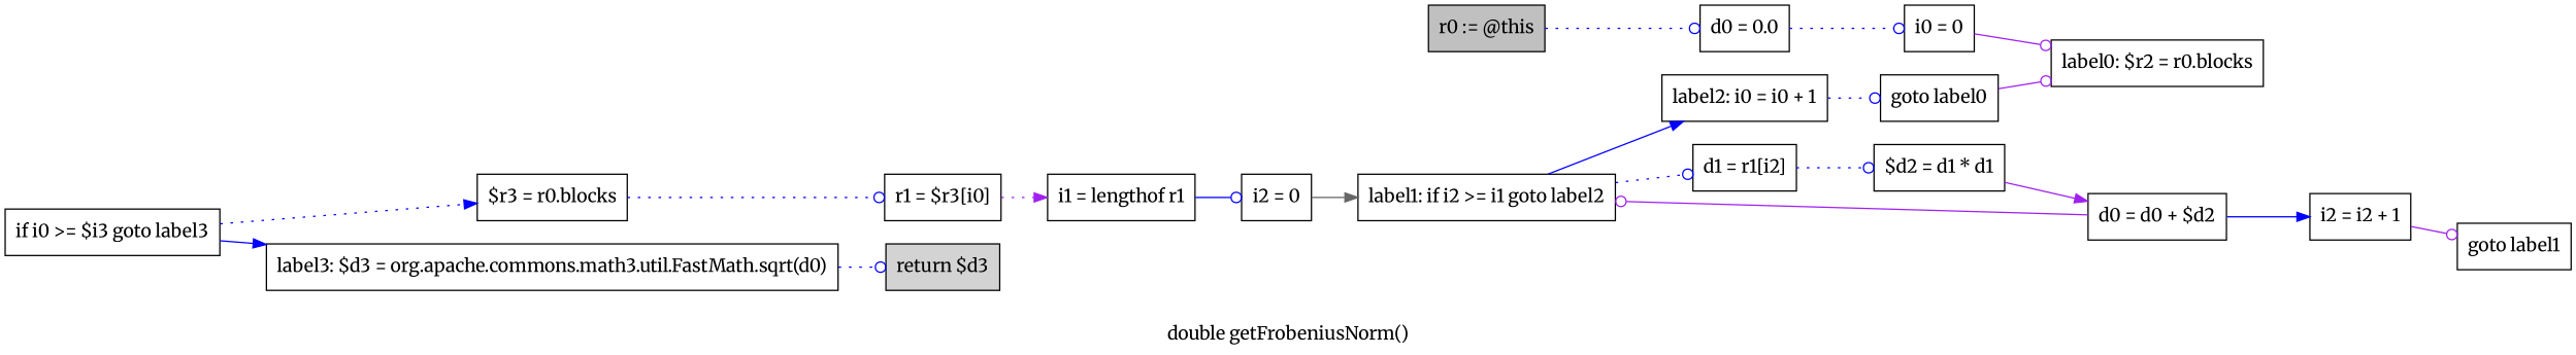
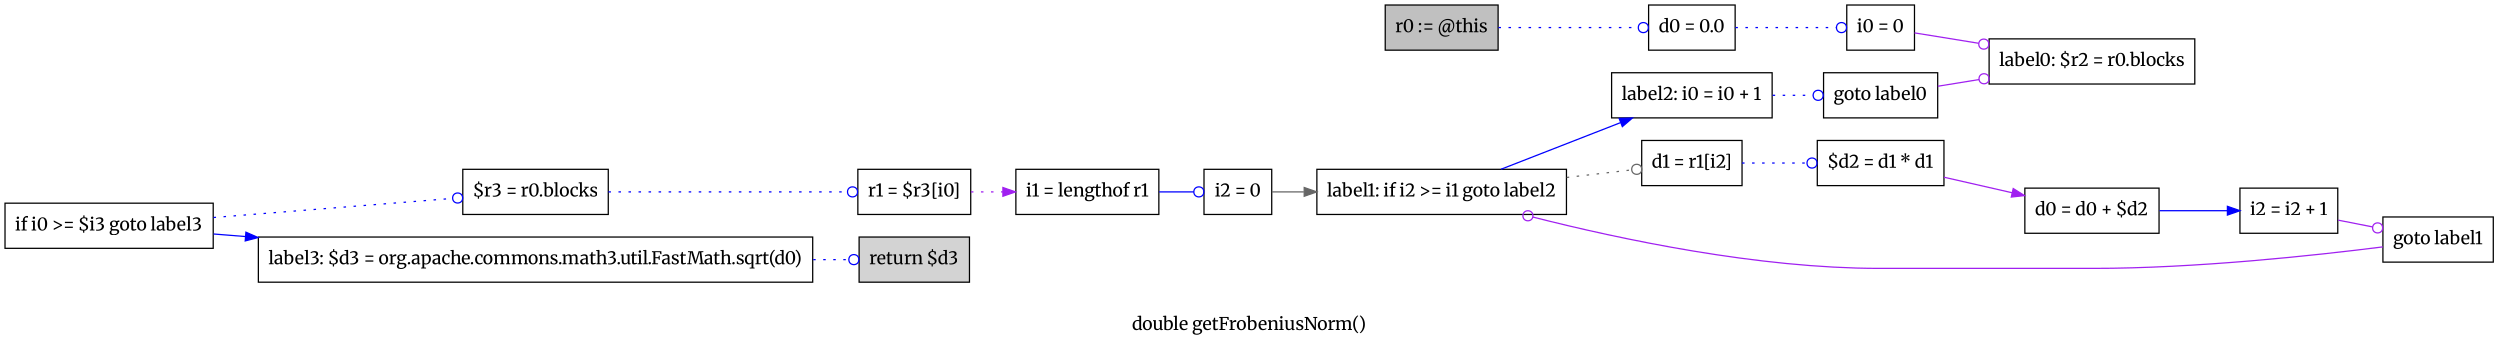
  digraph {
    fontname=Merriweather
    label="double getFrobeniusNorm()"
    rankdir=LR
    node [fontname=Merriweather shape=box]
    edge [arrowhead=odot color=blue fontname=Merriweather style=solid]
    n1 [fillcolor=gray label="r0 := @this" style=filled]
    n2 [label="d0 = 0.0"]
    n3 [label="i0 = 0"]
    n4 [label="label0: $r2 = r0.blocks"]
    n5 [label="if i0 >= $i3 goto label3"]
    n6 [label="$r3 = r0.blocks"]
    n7 [label="label3: $d3 = org.apache.commons.math3.util.FastMath.sqrt(d0)"]
    n8 [label="r1 = $r3[i0]"]
    n9 [fillcolor=lightgray label="return $d3" style=filled]
    n10 [label="i1 = lengthof r1"]
    n11 [label="i2 = 0"]
    n12 [label="label1: if i2 >= i1 goto label2"]
    n13 [label="d1 = r1[i2]"]
    n14 [label="label2: i0 = i0 + 1"]
    n15 [label="$d2 = d1 * d1"]
    n16 [label="goto label0"]
    n17 [label="d0 = d0 + $d2"]
    n18 [label="i2 = i2 + 1"]
    n19 [label="goto label1"]
    n1 -> n2 [style=dotted]
    n2 -> n3 [style=dotted]
    n3 -> n4 [color=purple]
-   n5 -> n6 [arrowhead=normal style=dotted]
+   n5 -> n6 [style=dotted]
    n5 -> n7 [arrowhead=normal]
    n6 -> n8 [style=dotted]
    n7 -> n9 [style=dotted]
    n8 -> n10 [arrowhead=normal color=purple style=dotted]
    n10 -> n11
    n11 -> n12 [arrowhead=normal color=gray40]
-   n12 -> n13 [style=dotted]
+   n12 -> n13 [color=gray40 style=dotted]
    n12 -> n14 [arrowhead=normal]
    n13 -> n15 [style=dotted]
    n14 -> n16 [style=dotted]
    n15 -> n17 [arrowhead=normal color=purple]
    n16 -> n4 [color=purple]
    n17 -> n18 [arrowhead=normal]
    n18 -> n19 [color=purple]
-   n17 -> n12 [color=purple]
+   n19 -> n12 [color=purple]
  }
